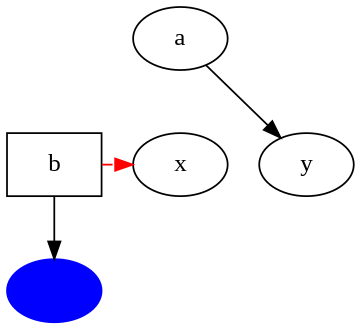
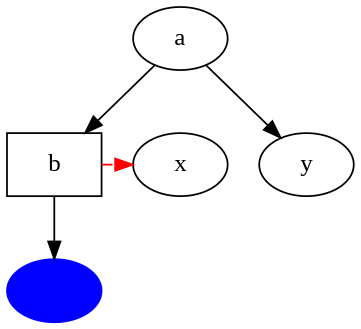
  digraph {
    fontname="Liberation Serif"
    node [fontname="Liberation Serif"]
    edge [fontname="Liberation Serif"]
    b [shape=box]
    x
    n3 [color=blue fontcolor=red fontsize=340282366920938463463374607431768211457 label="hello\nworld" style=filled]
    a
    y
    subgraph sub_1 {
      rank=same
      b
      x
    }
    b -> x [color=red style=dashed]
    b -> n3
+   a -> b
    a -> y
  }
